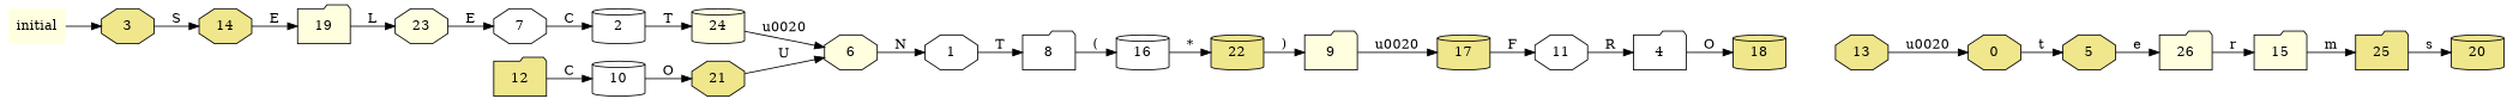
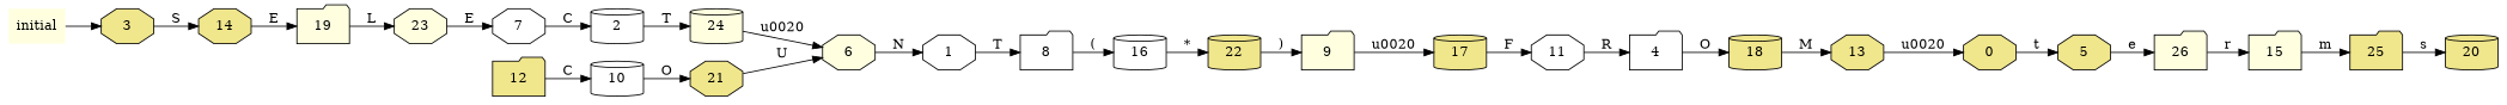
  digraph {
    rankdir=LR
    node [fillcolor=khaki shape=octagon style=filled]
    0
    5
    26 [fillcolor=lightyellow shape=folder]
    15 [fillcolor=lightyellow shape=folder]
    1 [fillcolor=white]
    8 [fillcolor=white shape=folder]
    16 [fillcolor=white shape=cylinder]
    22 [shape=cylinder]
    2 [fillcolor=white shape=cylinder]
    24 [fillcolor=lightyellow shape=cylinder]
    6 [fillcolor=lightyellow]
    12 [shape=folder]
    10 [fillcolor=white shape=cylinder]
    3
    14
    19 [fillcolor=lightyellow shape=folder]
    initial [fillcolor=lightyellow shape=plaintext]
    23 [fillcolor=lightyellow]
    4 [fillcolor=white shape=folder]
    18 [shape=cylinder]
    13
    25 [shape=folder]
    7 [fillcolor=white]
    9 [fillcolor=lightyellow shape=folder]
    17 [shape=cylinder]
    11 [fillcolor=white]
    21
    20 [shape=cylinder]
    0 -> 5 [label=t]
    5 -> 26 [label=e]
    26 -> 15 [label=r]
    15 -> 25 [label=m]
    1 -> 8 [label=T]
    8 -> 16 [label="("]
    16 -> 22 [label="*"]
    22 -> 9 [label=")"]
    2 -> 24 [label=T]
    24 -> 6 [label="\u0020"]
    6 -> 1 [label=N]
    12 -> 10 [label=C]
    10 -> 21 [label=O]
    3 -> 14 [label=S]
    14 -> 19 [label=E]
    19 -> 23 [label=L]
    initial -> 3
    23 -> 7 [label=E]
    4 -> 18 [label=O]
+   18 -> 13 [label=M]
    13 -> 0 [label="\u0020"]
    25 -> 20 [label=s]
    7 -> 2 [label=C]
    9 -> 17 [label="\u0020"]
    17 -> 11 [label=F]
    11 -> 4 [label=R]
    21 -> 6 [label=U]
  }
